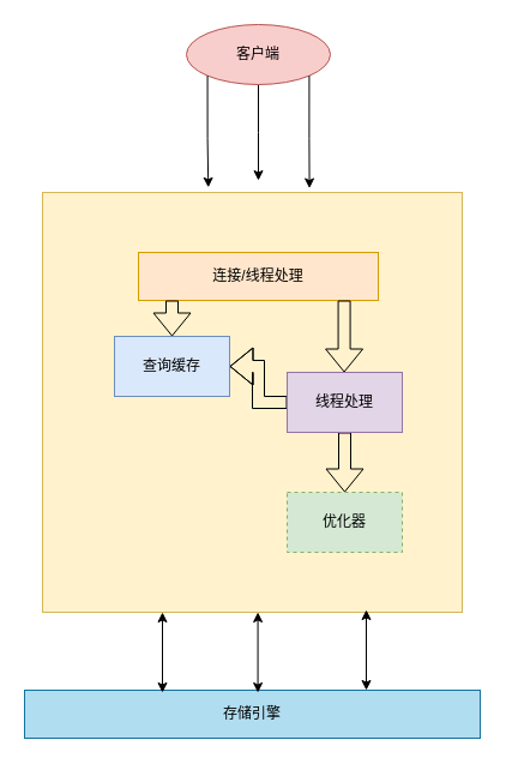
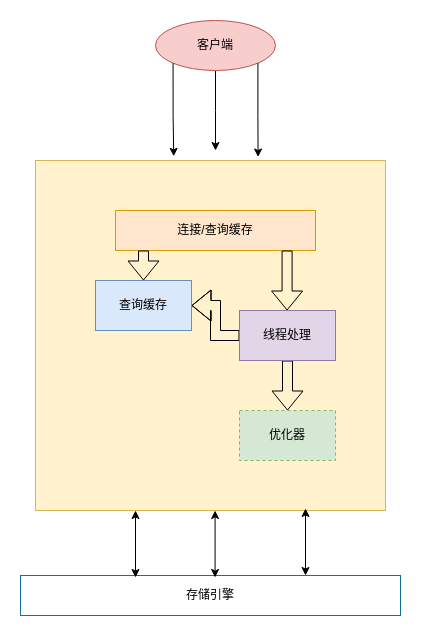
  <mxCell id="0" />
  <mxCell id="1" parent="0" />
  <mxCell id="2" style="edgeStyle=orthogonalEdgeStyle;rounded=0;orthogonalLoop=1;jettySize=auto;html=1;exitX=0.5;exitY=1;exitDx=0;exitDy=0;" edge="1" parent="1" source="3"><mxGeometry relative="1" as="geometry"><mxPoint x="215" y="150" as="targetPoint" /></mxGeometry></mxCell>
  <mxCell id="3" value="客户端" style="ellipse;whiteSpace=wrap;html=1;fillColor=#f8cecc;strokeColor=#b85450;" vertex="1" parent="1"><mxGeometry x="155" y="20" width="120" height="50" as="geometry" /></mxCell>
  <mxCell id="4" value="" style="whiteSpace=wrap;html=1;aspect=fixed;fillColor=#fff2cc;strokeColor=#d6b656;" vertex="1" parent="1"><mxGeometry x="35" y="160" width="350" height="350" as="geometry" /></mxCell>
- <mxCell id="5" value="连接/线程处理" style="rounded=0;whiteSpace=wrap;html=1;fillColor=#ffe6cc;strokeColor=#d79b00;" vertex="1" parent="1"><mxGeometry x="115" y="210" width="200" height="40" as="geometry" /></mxCell>
+ <mxCell id="5" value="连接/查询缓存" style="rounded=0;whiteSpace=wrap;html=1;fillColor=#ffe6cc;strokeColor=#d79b00;" vertex="1" parent="1"><mxGeometry x="115" y="210" width="200" height="40" as="geometry" /></mxCell>
  <mxCell id="6" value="查询缓存" style="rounded=0;whiteSpace=wrap;html=1;fillColor=#dae8fc;strokeColor=#6c8ebf;" vertex="1" parent="1"><mxGeometry x="95" y="280" width="96" height="50" as="geometry" /></mxCell>
  <mxCell id="7" value="" style="edgeStyle=orthogonalEdgeStyle;rounded=0;orthogonalLoop=1;jettySize=auto;html=1;shape=flexArrow;" edge="1" parent="1" source="9" target="6"><mxGeometry relative="1" as="geometry" /></mxCell>
  <mxCell id="8" style="edgeStyle=orthogonalEdgeStyle;rounded=0;orthogonalLoop=1;jettySize=auto;html=1;exitX=0.5;exitY=1;exitDx=0;exitDy=0;shape=flexArrow;" edge="1" parent="1" source="9" target="10"><mxGeometry relative="1" as="geometry" /></mxCell>
  <mxCell id="9" value="线程处理" style="rounded=0;whiteSpace=wrap;html=1;fillColor=#e1d5e7;strokeColor=#9673a6;" vertex="1" parent="1"><mxGeometry x="239" y="310" width="96" height="50" as="geometry" /></mxCell>
  <mxCell id="10" value="优化器" style="rounded=0;whiteSpace=wrap;html=1;fillColor=#d5e8d4;strokeColor=#82b366;dashed=1;" vertex="1" parent="1"><mxGeometry x="239" y="410" width="96" height="50" as="geometry" /></mxCell>
  <mxCell id="11" value="" style="shape=flexArrow;endArrow=classic;html=1;rounded=0;" edge="1" parent="1" target="6"><mxGeometry width="50" height="50" relative="1" as="geometry"><mxPoint x="143" y="250" as="sourcePoint" /><mxPoint x="215" y="250" as="targetPoint" /></mxGeometry></mxCell>
  <mxCell id="12" value="" style="shape=flexArrow;endArrow=classic;html=1;rounded=0;" edge="1" parent="1"><mxGeometry width="50" height="50" relative="1" as="geometry"><mxPoint x="286.58" y="250" as="sourcePoint" /><mxPoint x="286.58" y="310" as="targetPoint" /></mxGeometry></mxCell>
- <mxCell id="13" value="存储引擎" style="rounded=0;whiteSpace=wrap;html=1;fillColor=#b1ddf0;strokeColor=#10739e;" vertex="1" parent="1"><mxGeometry x="20" y="575" width="380" height="40" as="geometry" /></mxCell>
+ <mxCell id="13" value="存储引擎" style="rounded=0;whiteSpace=wrap;html=1;fillColor=#ffffff;strokeColor=#10739e;" vertex="1" parent="1"><mxGeometry x="20" y="575" width="380" height="40" as="geometry" /></mxCell>
  <mxCell id="14" style="edgeStyle=orthogonalEdgeStyle;rounded=0;orthogonalLoop=1;jettySize=auto;html=1;exitX=0;exitY=1;exitDx=0;exitDy=0;entryX=0.395;entryY=-0.012;entryDx=0;entryDy=0;entryPerimeter=0;" edge="1" parent="1" source="3" target="4"><mxGeometry relative="1" as="geometry" /></mxCell>
  <mxCell id="15" style="edgeStyle=orthogonalEdgeStyle;rounded=0;orthogonalLoop=1;jettySize=auto;html=1;exitX=1;exitY=1;exitDx=0;exitDy=0;entryX=0.636;entryY=-0.01;entryDx=0;entryDy=0;entryPerimeter=0;" edge="1" parent="1" source="3" target="4"><mxGeometry relative="1" as="geometry" /></mxCell>
  <mxCell id="16" value="" style="endArrow=classic;startArrow=classic;html=1;rounded=0;" edge="1" parent="1"><mxGeometry width="50" height="50" relative="1" as="geometry"><mxPoint x="135" y="577" as="sourcePoint" /><mxPoint x="135" y="510" as="targetPoint" /></mxGeometry></mxCell>
  <mxCell id="17" value="" style="endArrow=classic;startArrow=classic;html=1;rounded=0;" edge="1" parent="1"><mxGeometry width="50" height="50" relative="1" as="geometry"><mxPoint x="214.58" y="577" as="sourcePoint" /><mxPoint x="214.58" y="510" as="targetPoint" /></mxGeometry></mxCell>
  <mxCell id="18" value="" style="endArrow=classic;startArrow=classic;html=1;rounded=0;" edge="1" parent="1"><mxGeometry width="50" height="50" relative="1" as="geometry"><mxPoint x="305" y="575" as="sourcePoint" /><mxPoint x="305" y="508" as="targetPoint" /></mxGeometry></mxCell>
